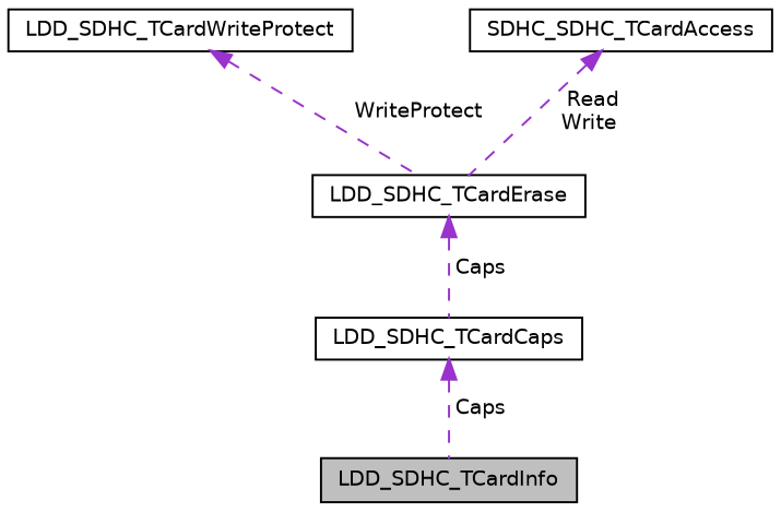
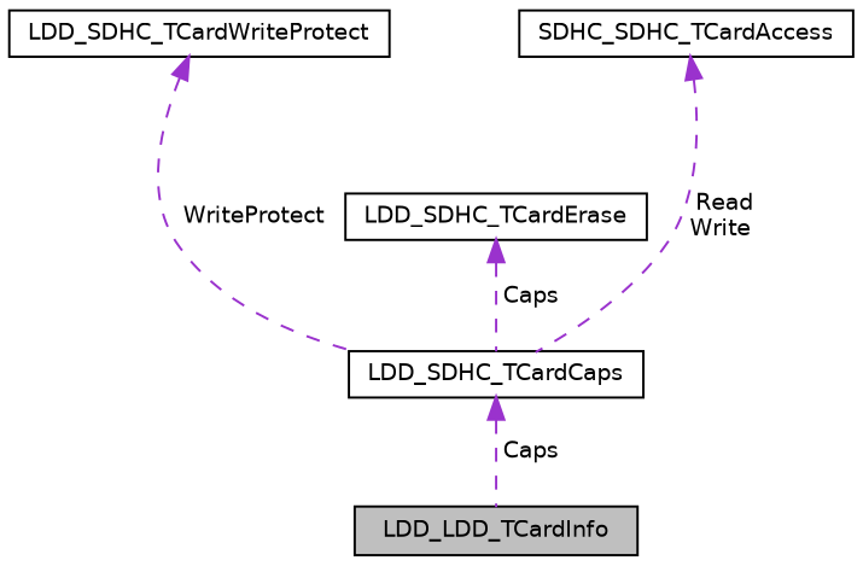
  digraph {
    node [color=black fillcolor=white fontname=Helvetica fontsize=10 shape=record style=filled]
    edge [color=darkorchid3 dir=back fontname=Helvetica fontsize=10 labelfontname=Helvetica labelfontsize=10 style=dashed]
-   n1 [fillcolor=grey75 fontcolor=black height=0.2 label=LDD_SDHC_TCardInfo width=0.4]
+   n1 [fillcolor=grey75 fontcolor=black height=0.2 label=LDD_LDD_TCardInfo width=0.4]
    n2 [height=0.2 label=LDD_SDHC_TCardCaps width=0.4]
    n3 [height=0.2 label=LDD_SDHC_TCardWriteProtect width=0.4]
    n4 [height=0.2 label=LDD_SDHC_TCardErase width=0.4]
    n5 [height=0.2 label=SDHC_SDHC_TCardAccess width=0.4]
    n2 -> n1 [label=" Caps"]
-   n3 -> n4 [label=" WriteProtect"]
+   n3 -> n2 [label=" WriteProtect"]
    n4 -> n2 [label=" Caps"]
-   n5 -> n4 [label=" Read\nWrite"]
+   n5 -> n2 [label=" Read\nWrite"]
  }
